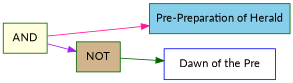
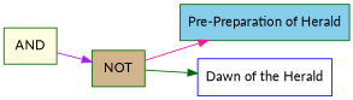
  digraph {
    fontname=Lato
    rankdir=LR
    splines=spline
    node [color=darkgreen fontname=Lato shape=record style=filled]
    edge [fontname=Lato]
    n1 [fillcolor=lightyellow label=AND]
    n2 [fillcolor=tan label=NOT]
    n3 [fillcolor=skyblue label="Pre-Preparation of Herald"]
-   n4 [color=blue fillcolor=white label="Dawn of the Pre"]
+   n4 [color=blue fillcolor=white label="Dawn of the Herald"]
    n1 -> n2 [color=purple]
-   n1 -> n3 [color=deeppink]
+   n2 -> n3 [color=deeppink]
    n2 -> n4 [color=darkgreen]
  }
